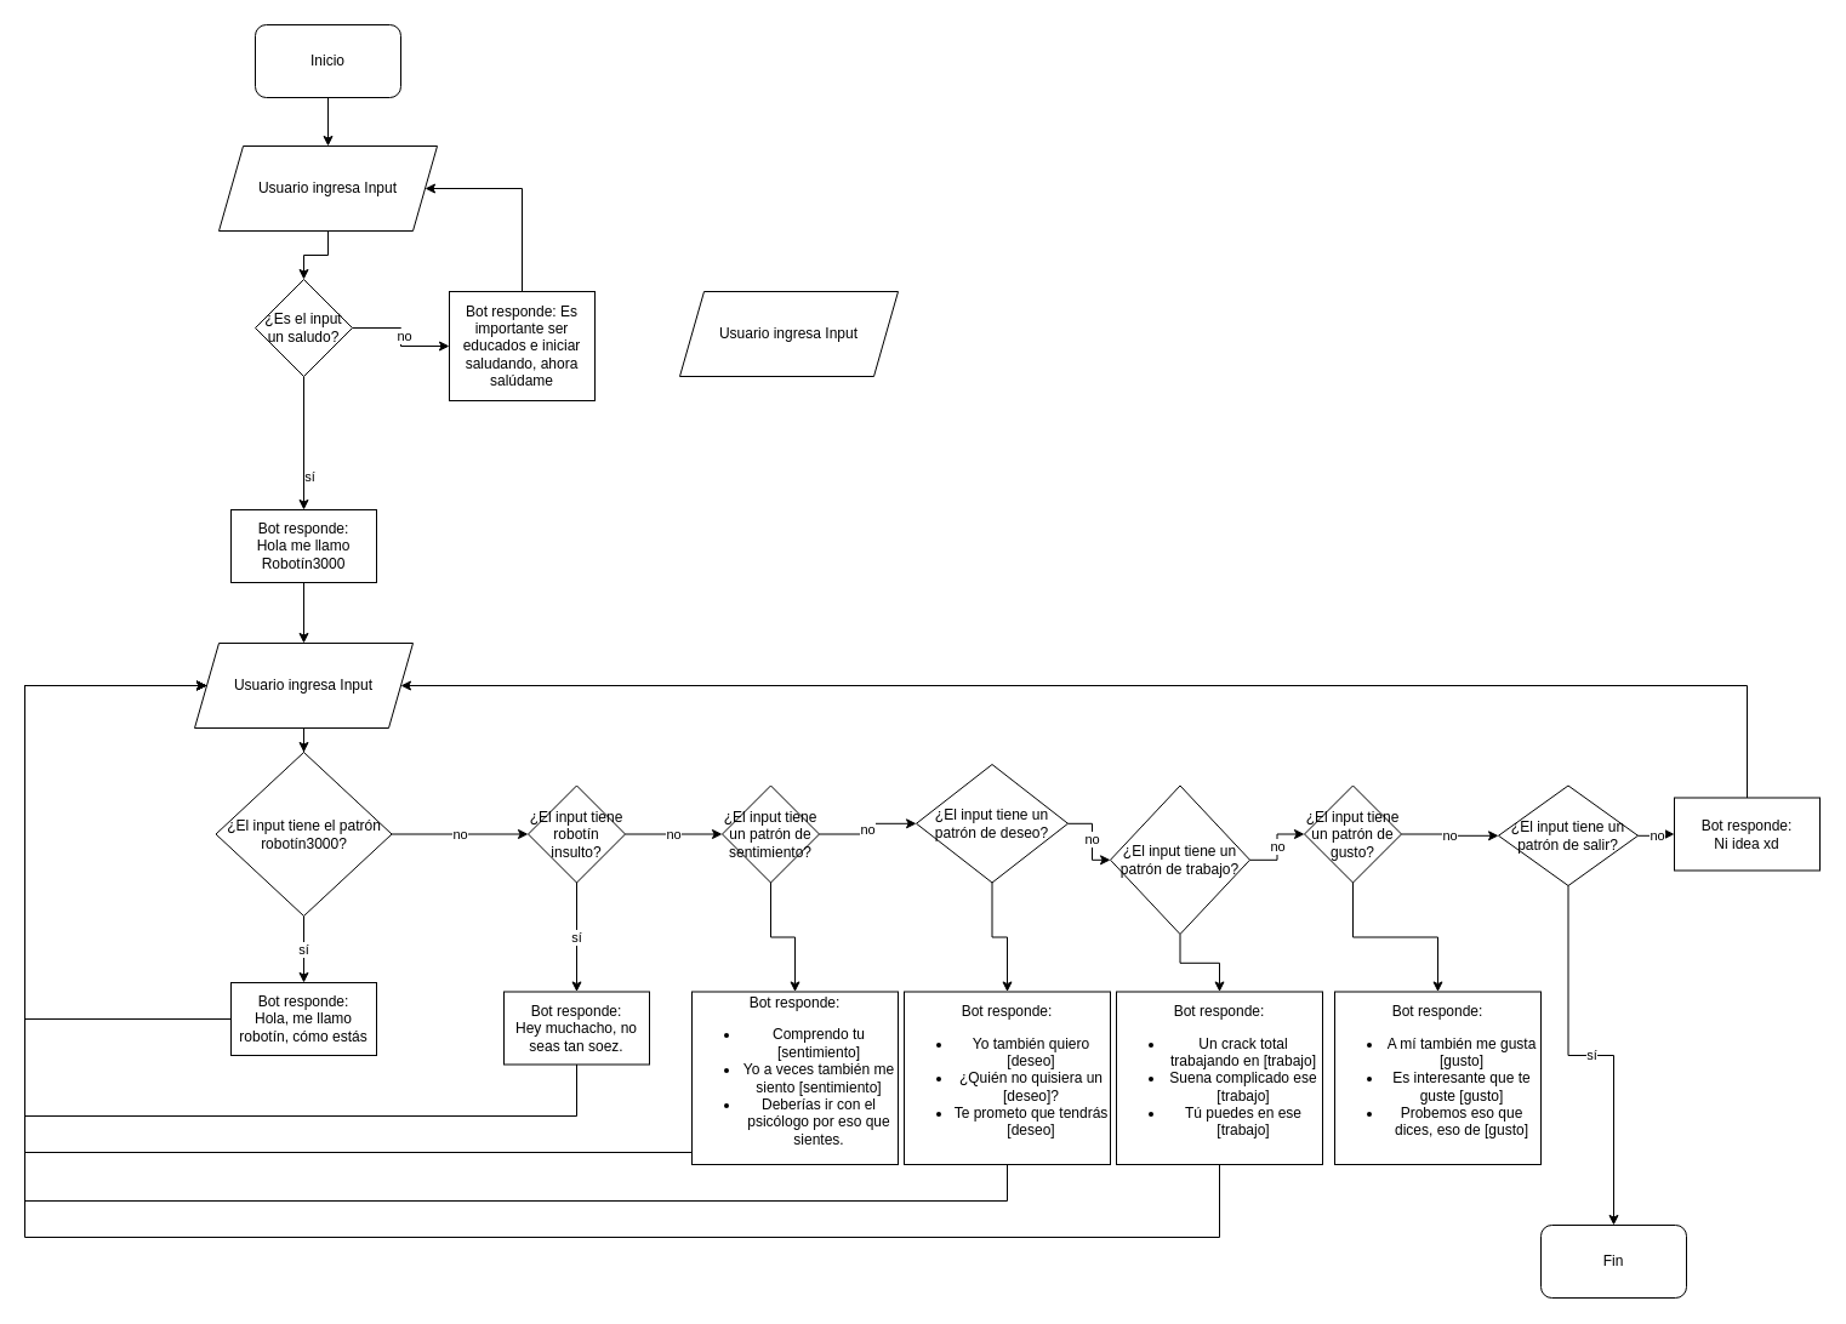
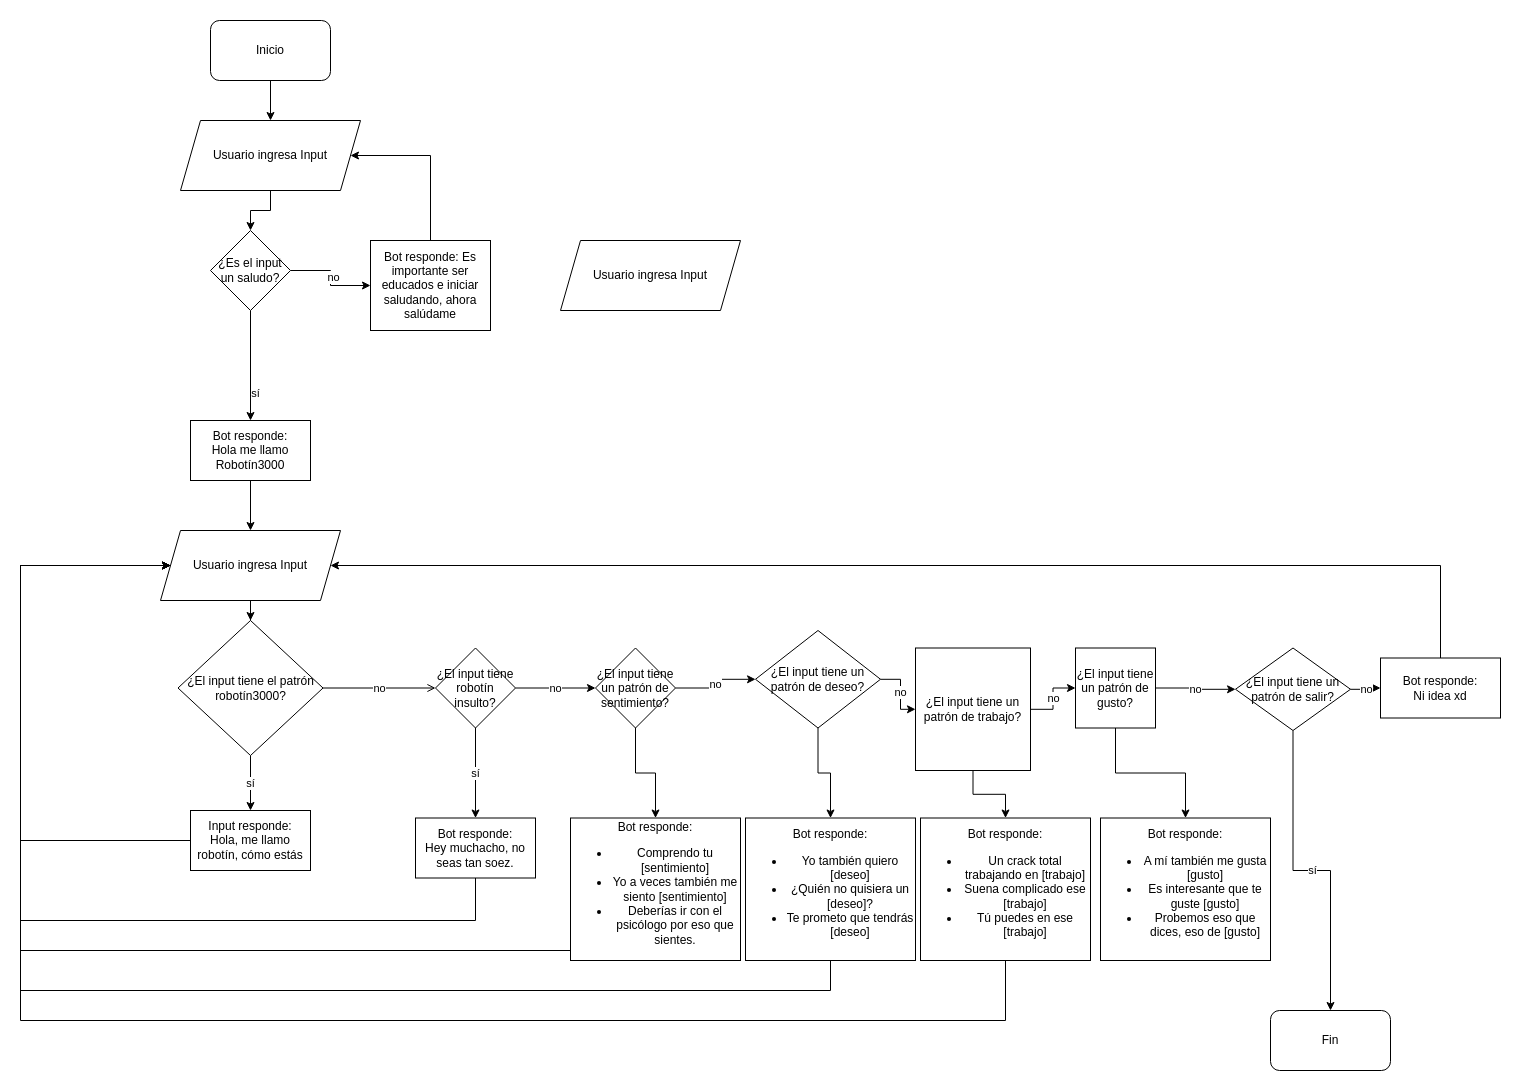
  <mxCell id="0" />
  <mxCell id="1" parent="0" />
  <mxCell id="2" style="edgeStyle=orthogonalEdgeStyle;rounded=0;orthogonalLoop=1;jettySize=auto;html=1;entryX=0.5;entryY=0;entryDx=0;entryDy=0;" edge="1" parent="1" source="3" target="5"><mxGeometry relative="1" as="geometry" /></mxCell>
  <mxCell id="3" value="Inicio" style="rounded=1;whiteSpace=wrap;html=1;" vertex="1" parent="1"><mxGeometry x="210" y="20" width="120" height="60" as="geometry" /></mxCell>
  <mxCell id="4" style="edgeStyle=orthogonalEdgeStyle;rounded=0;orthogonalLoop=1;jettySize=auto;html=1;entryX=0.5;entryY=0;entryDx=0;entryDy=0;" edge="1" parent="1" source="5" target="10"><mxGeometry relative="1" as="geometry" /></mxCell>
  <mxCell id="5" value="Usuario ingresa Input" style="shape=parallelogram;perimeter=parallelogramPerimeter;whiteSpace=wrap;html=1;fixedSize=1;" vertex="1" parent="1"><mxGeometry x="180" y="120" width="180" height="70" as="geometry" /></mxCell>
  <mxCell id="6" value="" style="edgeStyle=orthogonalEdgeStyle;rounded=0;orthogonalLoop=1;jettySize=auto;html=1;entryX=0.5;entryY=0;entryDx=0;entryDy=0;" edge="1" parent="1" source="10" target="13"><mxGeometry relative="1" as="geometry"><mxPoint x="250" y="390" as="targetPoint" /></mxGeometry></mxCell>
  <mxCell id="7" value="sí" style="edgeLabel;html=1;align=center;verticalAlign=middle;resizable=0;points=[];" vertex="1" connectable="0" parent="6"><mxGeometry x="0.492" y="4" relative="1" as="geometry"><mxPoint as="offset" /></mxGeometry></mxCell>
  <mxCell id="8" style="edgeStyle=orthogonalEdgeStyle;rounded=0;orthogonalLoop=1;jettySize=auto;html=1;" edge="1" parent="1" source="10" target="15"><mxGeometry relative="1" as="geometry" /></mxCell>
  <mxCell id="9" value="no" style="edgeLabel;html=1;align=center;verticalAlign=middle;resizable=0;points=[];" vertex="1" connectable="0" parent="8"><mxGeometry x="-0.04" y="2" relative="1" as="geometry"><mxPoint as="offset" /></mxGeometry></mxCell>
  <mxCell id="10" value="¿Es el input un saludo?" style="rhombus;whiteSpace=wrap;html=1;" vertex="1" parent="1"><mxGeometry x="210" y="230" width="80" height="80" as="geometry" /></mxCell>
  <mxCell id="11" value="Usuario ingresa Input" style="shape=parallelogram;perimeter=parallelogramPerimeter;whiteSpace=wrap;html=1;fixedSize=1;" vertex="1" parent="1"><mxGeometry x="560" y="240" width="180" height="70" as="geometry" /></mxCell>
  <mxCell id="12" style="edgeStyle=orthogonalEdgeStyle;rounded=0;orthogonalLoop=1;jettySize=auto;html=1;entryX=0.5;entryY=0;entryDx=0;entryDy=0;" edge="1" parent="1" source="13" target="17"><mxGeometry relative="1" as="geometry" /></mxCell>
  <mxCell id="13" value="Bot responde:&lt;br&gt;Hola me llamo Robotín3000" style="rounded=0;whiteSpace=wrap;html=1;" vertex="1" parent="1"><mxGeometry x="190" y="420" width="120" height="60" as="geometry" /></mxCell>
  <mxCell id="14" style="edgeStyle=orthogonalEdgeStyle;rounded=0;orthogonalLoop=1;jettySize=auto;html=1;entryX=1;entryY=0.5;entryDx=0;entryDy=0;" edge="1" parent="1" source="15" target="5"><mxGeometry relative="1" as="geometry"><Array as="points"><mxPoint x="430" y="155" /></Array></mxGeometry></mxCell>
  <mxCell id="15" value="Bot responde: Es importante ser educados e iniciar saludando, ahora salúdame" style="rounded=0;whiteSpace=wrap;html=1;" vertex="1" parent="1"><mxGeometry x="370" y="240" width="120" height="90" as="geometry" /></mxCell>
  <mxCell id="16" value="" style="edgeStyle=orthogonalEdgeStyle;rounded=0;orthogonalLoop=1;jettySize=auto;html=1;" edge="1" parent="1" source="17" target="20"><mxGeometry relative="1" as="geometry" /></mxCell>
  <mxCell id="17" value="Usuario ingresa Input" style="shape=parallelogram;perimeter=parallelogramPerimeter;whiteSpace=wrap;html=1;fixedSize=1;" vertex="1" parent="1"><mxGeometry x="160" y="530" width="180" height="70" as="geometry" /></mxCell>
  <mxCell id="18" value="sí" style="edgeStyle=orthogonalEdgeStyle;rounded=0;orthogonalLoop=1;jettySize=auto;html=1;" edge="1" parent="1" source="20" target="22"><mxGeometry relative="1" as="geometry" /></mxCell>
- <mxCell id="19" value="no" style="edgeStyle=orthogonalEdgeStyle;rounded=0;orthogonalLoop=1;jettySize=auto;html=1;" edge="1" parent="1" source="20" target="25"><mxGeometry relative="1" as="geometry" /></mxCell>
+ <mxCell id="19" value="no" style="edgeStyle=orthogonalEdgeStyle;rounded=0;orthogonalLoop=1;jettySize=auto;html=1;endArrow=open;" edge="1" parent="1" source="20" target="25"><mxGeometry relative="1" as="geometry" /></mxCell>
  <mxCell id="20" value="¿El input tiene el patrón robotín3000?" style="rhombus;whiteSpace=wrap;html=1;" vertex="1" parent="1"><mxGeometry x="177.5" y="620" width="145" height="135" as="geometry" /></mxCell>
  <mxCell id="21" style="edgeStyle=orthogonalEdgeStyle;rounded=0;orthogonalLoop=1;jettySize=auto;html=1;entryX=0;entryY=0.5;entryDx=0;entryDy=0;" edge="1" parent="1" source="22" target="17"><mxGeometry relative="1" as="geometry"><Array as="points"><mxPoint x="20" y="840" /><mxPoint x="20" y="565" /></Array></mxGeometry></mxCell>
- <mxCell id="22" value="Bot responde:&lt;br&gt;Hola, me llamo robotín, cómo estás" style="whiteSpace=wrap;html=1;" vertex="1" parent="1"><mxGeometry x="190" y="810" width="120" height="60" as="geometry" /></mxCell>
+ <mxCell id="22" value="Input responde:&lt;br&gt;Hola, me llamo robotín, cómo estás" style="whiteSpace=wrap;html=1;" vertex="1" parent="1"><mxGeometry x="190" y="810" width="120" height="60" as="geometry" /></mxCell>
  <mxCell id="23" value="sí" style="edgeStyle=orthogonalEdgeStyle;rounded=0;orthogonalLoop=1;jettySize=auto;html=1;" edge="1" parent="1" source="25" target="27"><mxGeometry relative="1" as="geometry" /></mxCell>
  <mxCell id="24" value="no" style="edgeStyle=orthogonalEdgeStyle;rounded=0;orthogonalLoop=1;jettySize=auto;html=1;" edge="1" parent="1" source="25" target="30"><mxGeometry relative="1" as="geometry" /></mxCell>
  <mxCell id="25" value="¿El input tiene robotín insulto?" style="rhombus;whiteSpace=wrap;html=1;" vertex="1" parent="1"><mxGeometry x="435" y="647.5" width="80" height="80" as="geometry" /></mxCell>
  <mxCell id="26" style="edgeStyle=orthogonalEdgeStyle;rounded=0;orthogonalLoop=1;jettySize=auto;html=1;entryX=0;entryY=0.5;entryDx=0;entryDy=0;" edge="1" parent="1" source="27" target="17"><mxGeometry relative="1" as="geometry"><Array as="points"><mxPoint x="475" y="920" /><mxPoint x="20" y="920" /><mxPoint x="20" y="565" /></Array></mxGeometry></mxCell>
  <mxCell id="27" value="&lt;div&gt;Bot responde:&lt;/div&gt;Hey muchacho, no seas tan soez." style="whiteSpace=wrap;html=1;" vertex="1" parent="1"><mxGeometry x="415" y="817.5" width="120" height="60" as="geometry" /></mxCell>
  <mxCell id="28" value="no" style="edgeStyle=orthogonalEdgeStyle;rounded=0;orthogonalLoop=1;jettySize=auto;html=1;" edge="1" parent="1" source="30" target="33"><mxGeometry relative="1" as="geometry" /></mxCell>
  <mxCell id="29" style="edgeStyle=orthogonalEdgeStyle;rounded=0;orthogonalLoop=1;jettySize=auto;html=1;entryX=0.5;entryY=0;entryDx=0;entryDy=0;" edge="1" parent="1" source="30" target="47"><mxGeometry relative="1" as="geometry" /></mxCell>
  <mxCell id="30" value="¿El input tiene un patrón de sentimiento?" style="rhombus;whiteSpace=wrap;html=1;" vertex="1" parent="1"><mxGeometry x="595" y="647.5" width="80" height="80" as="geometry" /></mxCell>
  <mxCell id="31" value="no" style="edgeStyle=orthogonalEdgeStyle;rounded=0;orthogonalLoop=1;jettySize=auto;html=1;" edge="1" parent="1" source="33" target="36"><mxGeometry relative="1" as="geometry" /></mxCell>
  <mxCell id="32" style="edgeStyle=orthogonalEdgeStyle;rounded=0;orthogonalLoop=1;jettySize=auto;html=1;entryX=0.5;entryY=0;entryDx=0;entryDy=0;" edge="1" parent="1" source="33" target="49"><mxGeometry relative="1" as="geometry" /></mxCell>
  <mxCell id="33" value="¿El input tiene un patrón de deseo?" style="rhombus;whiteSpace=wrap;html=1;" vertex="1" parent="1"><mxGeometry x="755" y="630" width="125" height="97.5" as="geometry" /></mxCell>
  <mxCell id="34" value="no" style="edgeStyle=orthogonalEdgeStyle;rounded=0;orthogonalLoop=1;jettySize=auto;html=1;" edge="1" parent="1" source="36" target="39"><mxGeometry relative="1" as="geometry" /></mxCell>
  <mxCell id="35" style="edgeStyle=orthogonalEdgeStyle;rounded=0;orthogonalLoop=1;jettySize=auto;html=1;entryX=0.5;entryY=0;entryDx=0;entryDy=0;" edge="1" parent="1" source="36" target="51"><mxGeometry relative="1" as="geometry" /></mxCell>
- <mxCell id="36" value="¿El input tiene un patrón de trabajo?" style="rhombus;whiteSpace=wrap;html=1;" vertex="1" parent="1"><mxGeometry x="915" y="647.5" width="115" height="122.5" as="geometry" /></mxCell>
+ <mxCell id="36" value="¿El input tiene un patrón de trabajo?" style="whiteSpace=wrap;html=1;rounded=0;" vertex="1" parent="1"><mxGeometry x="915" y="647.5" width="115" height="122.5" as="geometry" /></mxCell>
  <mxCell id="37" value="no" style="edgeStyle=orthogonalEdgeStyle;rounded=0;orthogonalLoop=1;jettySize=auto;html=1;" edge="1" parent="1" source="39" target="42"><mxGeometry relative="1" as="geometry" /></mxCell>
  <mxCell id="38" style="edgeStyle=orthogonalEdgeStyle;rounded=0;orthogonalLoop=1;jettySize=auto;html=1;entryX=0.5;entryY=0;entryDx=0;entryDy=0;" edge="1" parent="1" source="39" target="52"><mxGeometry relative="1" as="geometry" /></mxCell>
- <mxCell id="39" value="¿El input tiene un patrón de gusto?" style="rhombus;whiteSpace=wrap;html=1;" vertex="1" parent="1"><mxGeometry x="1075" y="647.5" width="80" height="80" as="geometry" /></mxCell>
+ <mxCell id="39" value="¿El input tiene un patrón de gusto?" style="whiteSpace=wrap;html=1;rounded=0;" vertex="1" parent="1"><mxGeometry x="1075" y="647.5" width="80" height="80" as="geometry" /></mxCell>
  <mxCell id="40" value="sí" style="edgeStyle=orthogonalEdgeStyle;rounded=0;orthogonalLoop=1;jettySize=auto;html=1;entryX=0.5;entryY=0;entryDx=0;entryDy=0;" edge="1" parent="1" source="42" target="43"><mxGeometry relative="1" as="geometry" /></mxCell>
  <mxCell id="41" value="no" style="edgeStyle=orthogonalEdgeStyle;rounded=0;orthogonalLoop=1;jettySize=auto;html=1;entryX=0;entryY=0.5;entryDx=0;entryDy=0;" edge="1" parent="1" source="42" target="45"><mxGeometry relative="1" as="geometry" /></mxCell>
  <mxCell id="42" value="¿El input tiene un patrón de salir?" style="rhombus;whiteSpace=wrap;html=1;" vertex="1" parent="1"><mxGeometry x="1235" y="647.5" width="115" height="82.5" as="geometry" /></mxCell>
  <mxCell id="43" value="Fin" style="rounded=1;whiteSpace=wrap;html=1;" vertex="1" parent="1"><mxGeometry x="1270" y="1010" width="120" height="60" as="geometry" /></mxCell>
  <mxCell id="44" style="edgeStyle=orthogonalEdgeStyle;rounded=0;orthogonalLoop=1;jettySize=auto;html=1;entryX=1;entryY=0.5;entryDx=0;entryDy=0;" edge="1" parent="1" source="45" target="17"><mxGeometry relative="1" as="geometry"><Array as="points"><mxPoint x="1440" y="565" /></Array></mxGeometry></mxCell>
  <mxCell id="45" value="Bot responde:&lt;br&gt;Ni idea xd" style="rounded=0;whiteSpace=wrap;html=1;" vertex="1" parent="1"><mxGeometry x="1380" y="657.5" width="120" height="60" as="geometry" /></mxCell>
  <mxCell id="46" style="edgeStyle=orthogonalEdgeStyle;rounded=0;orthogonalLoop=1;jettySize=auto;html=1;entryX=0;entryY=0.5;entryDx=0;entryDy=0;" edge="1" parent="1" source="47" target="17"><mxGeometry relative="1" as="geometry"><Array as="points"><mxPoint x="20" y="950" /><mxPoint x="20" y="565" /></Array></mxGeometry></mxCell>
  <mxCell id="47" value="Bot responde:&lt;br&gt;&lt;ul&gt;&lt;li&gt;Comprendo tu [sentimiento]&lt;/li&gt;&lt;li&gt;Yo a veces también me siento [sentimiento]&lt;/li&gt;&lt;li&gt;Deberías ir con el psicólogo por eso que sientes.&lt;/li&gt;&lt;/ul&gt;" style="rounded=0;whiteSpace=wrap;html=1;" vertex="1" parent="1"><mxGeometry x="570" y="817.5" width="170" height="142.5" as="geometry" /></mxCell>
  <mxCell id="48" style="edgeStyle=orthogonalEdgeStyle;rounded=0;orthogonalLoop=1;jettySize=auto;html=1;entryX=0;entryY=0.5;entryDx=0;entryDy=0;" edge="1" parent="1" source="49" target="17"><mxGeometry relative="1" as="geometry"><Array as="points"><mxPoint x="830" y="990" /><mxPoint x="20" y="990" /><mxPoint x="20" y="565" /></Array></mxGeometry></mxCell>
  <mxCell id="49" value="Bot responde:&lt;br&gt;&lt;ul&gt;&lt;li&gt;Yo también quiero [deseo]&lt;/li&gt;&lt;li&gt;¿Quién no quisiera un [deseo]?&lt;/li&gt;&lt;li&gt;Te prometo que tendrás [deseo]&lt;/li&gt;&lt;/ul&gt;" style="rounded=0;whiteSpace=wrap;html=1;" vertex="1" parent="1"><mxGeometry x="745" y="817.5" width="170" height="142.5" as="geometry" /></mxCell>
  <mxCell id="50" style="edgeStyle=orthogonalEdgeStyle;rounded=0;orthogonalLoop=1;jettySize=auto;html=1;entryX=0;entryY=0.5;entryDx=0;entryDy=0;" edge="1" parent="1" source="51" target="17"><mxGeometry relative="1" as="geometry"><Array as="points"><mxPoint x="1005" y="1020" /><mxPoint x="20" y="1020" /><mxPoint x="20" y="565" /></Array></mxGeometry></mxCell>
  <mxCell id="51" value="Bot responde:&lt;br&gt;&lt;ul&gt;&lt;li&gt;Un crack total trabajando en [trabajo]&lt;/li&gt;&lt;li&gt;Suena complicado ese [trabajo]&lt;/li&gt;&lt;li&gt;Tú puedes en ese [trabajo]&lt;/li&gt;&lt;/ul&gt;" style="rounded=0;whiteSpace=wrap;html=1;" vertex="1" parent="1"><mxGeometry x="920" y="817.5" width="170" height="142.5" as="geometry" /></mxCell>
  <mxCell id="52" value="Bot responde:&lt;br&gt;&lt;ul&gt;&lt;li&gt;A mí también me gusta [gusto]&lt;/li&gt;&lt;li&gt;Es interesante que te guste [gusto]&lt;/li&gt;&lt;li&gt;Probemos eso que dices, eso de [gusto]&lt;/li&gt;&lt;/ul&gt;" style="rounded=0;whiteSpace=wrap;html=1;" vertex="1" parent="1"><mxGeometry x="1100" y="817.5" width="170" height="142.5" as="geometry" /></mxCell>
